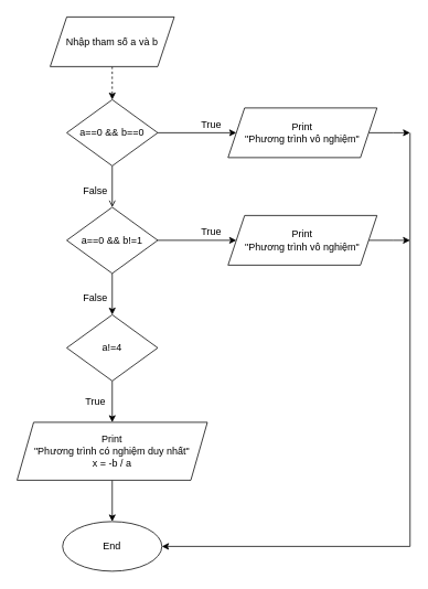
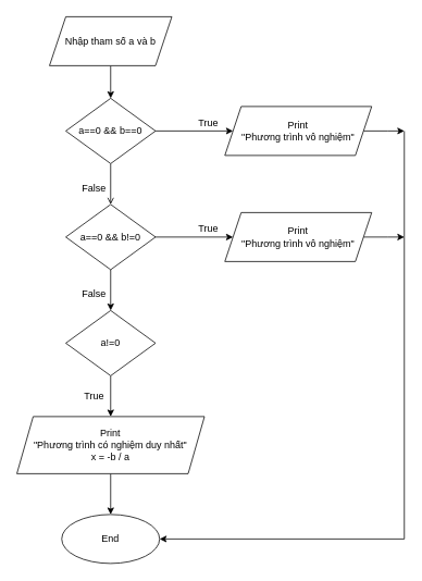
  <mxCell id="0" />
  <mxCell id="1" parent="0" />
- <mxCell id="2" style="edgeStyle=orthogonalEdgeStyle;rounded=0;orthogonalLoop=1;jettySize=auto;html=1;entryX=0.5;entryY=0;entryDx=0;entryDy=0;dashed=1;" edge="1" parent="1" source="3" target="6"><mxGeometry relative="1" as="geometry" /></mxCell>
+ <mxCell id="2" style="edgeStyle=orthogonalEdgeStyle;rounded=0;orthogonalLoop=1;jettySize=auto;html=1;entryX=0.5;entryY=0;entryDx=0;entryDy=0;" edge="1" parent="1" source="3" target="6"><mxGeometry relative="1" as="geometry" /></mxCell>
  <mxCell id="3" value="Nhập tham số a và b" style="shape=parallelogram;perimeter=parallelogramPerimeter;whiteSpace=wrap;html=1;fixedSize=1;" vertex="1" parent="1"><mxGeometry x="60" y="20" width="150" height="60" as="geometry" /></mxCell>
  <mxCell id="4" style="edgeStyle=orthogonalEdgeStyle;rounded=0;orthogonalLoop=1;jettySize=auto;html=1;entryX=0;entryY=0.5;entryDx=0;entryDy=0;" edge="1" parent="1" source="6" target="8"><mxGeometry relative="1" as="geometry" /></mxCell>
  <mxCell id="5" value="" style="edgeStyle=orthogonalEdgeStyle;rounded=0;orthogonalLoop=1;jettySize=auto;html=1;endArrow=open;" edge="1" parent="1" source="6" target="11"><mxGeometry relative="1" as="geometry" /></mxCell>
  <mxCell id="6" value="a==0 &amp;amp;&amp;amp; b==0" style="rhombus;whiteSpace=wrap;html=1;" vertex="1" parent="1"><mxGeometry x="80" y="120" width="110" height="80" as="geometry" /></mxCell>
  <mxCell id="7" style="edgeStyle=orthogonalEdgeStyle;rounded=0;orthogonalLoop=1;jettySize=auto;html=1;" edge="1" parent="1" source="8"><mxGeometry relative="1" as="geometry"><mxPoint x="495" y="160" as="targetPoint" /></mxGeometry></mxCell>
  <mxCell id="8" value="Print &lt;br&gt;&quot;Phương trình vô nghiệm&quot;" style="shape=parallelogram;perimeter=parallelogramPerimeter;whiteSpace=wrap;html=1;fixedSize=1;" vertex="1" parent="1"><mxGeometry x="275" y="130" width="180" height="60" as="geometry" /></mxCell>
  <mxCell id="9" value="" style="edgeStyle=orthogonalEdgeStyle;rounded=0;orthogonalLoop=1;jettySize=auto;html=1;" edge="1" parent="1" source="11" target="13"><mxGeometry relative="1" as="geometry" /></mxCell>
  <mxCell id="10" value="" style="edgeStyle=orthogonalEdgeStyle;rounded=0;orthogonalLoop=1;jettySize=auto;html=1;" edge="1" parent="1" source="11" target="15"><mxGeometry relative="1" as="geometry" /></mxCell>
- <mxCell id="11" value="a==0 &amp;amp;&amp;amp; b!=1" style="rhombus;whiteSpace=wrap;html=1;" vertex="1" parent="1"><mxGeometry x="80" y="250" width="110" height="80" as="geometry" /></mxCell>
+ <mxCell id="11" value="a==0 &amp;amp;&amp;amp; b!=0" style="rhombus;whiteSpace=wrap;html=1;" vertex="1" parent="1"><mxGeometry x="80" y="250" width="110" height="80" as="geometry" /></mxCell>
  <mxCell id="12" style="edgeStyle=orthogonalEdgeStyle;rounded=0;orthogonalLoop=1;jettySize=auto;html=1;" edge="1" parent="1" source="13"><mxGeometry relative="1" as="geometry"><mxPoint x="495" y="290" as="targetPoint" /></mxGeometry></mxCell>
  <mxCell id="13" value="Print&lt;br&gt;&quot;Phương trình vô nghiệm&quot;" style="shape=parallelogram;perimeter=parallelogramPerimeter;whiteSpace=wrap;html=1;fixedSize=1;" vertex="1" parent="1"><mxGeometry x="275" y="260" width="180" height="60" as="geometry" /></mxCell>
  <mxCell id="14" value="" style="edgeStyle=orthogonalEdgeStyle;rounded=0;orthogonalLoop=1;jettySize=auto;html=1;entryX=0.5;entryY=0;entryDx=0;entryDy=0;" edge="1" parent="1" source="15" target="17"><mxGeometry relative="1" as="geometry"><mxPoint x="275" y="420" as="targetPoint" /></mxGeometry></mxCell>
- <mxCell id="15" value="a!=4" style="rhombus;whiteSpace=wrap;html=1;" vertex="1" parent="1"><mxGeometry x="80" y="380" width="110" height="80" as="geometry" /></mxCell>
+ <mxCell id="15" value="a!=0" style="rhombus;whiteSpace=wrap;html=1;" vertex="1" parent="1"><mxGeometry x="80" y="380" width="110" height="80" as="geometry" /></mxCell>
  <mxCell id="16" value="" style="edgeStyle=orthogonalEdgeStyle;rounded=0;orthogonalLoop=1;jettySize=auto;html=1;" edge="1" parent="1" source="17" target="18"><mxGeometry relative="1" as="geometry" /></mxCell>
  <mxCell id="17" value="Print&lt;br&gt;&quot;Phương trình có nghiệm duy nhất&quot;&lt;br&gt;x = -b / a" style="shape=parallelogram;perimeter=parallelogramPerimeter;whiteSpace=wrap;html=1;fixedSize=1;" vertex="1" parent="1"><mxGeometry x="20" y="510" width="230" height="70" as="geometry" /></mxCell>
  <mxCell id="18" value="End" style="ellipse;whiteSpace=wrap;html=1;" vertex="1" parent="1"><mxGeometry x="75" y="630" width="120" height="60" as="geometry" /></mxCell>
  <mxCell id="19" value="" style="endArrow=classic;html=1;entryX=1;entryY=0.5;entryDx=0;entryDy=0;rounded=0;" edge="1" parent="1" target="18"><mxGeometry width="50" height="50" relative="1" as="geometry"><mxPoint x="495" y="160" as="sourcePoint" /><mxPoint x="495" y="690" as="targetPoint" /><Array as="points"><mxPoint x="495" y="660" /></Array></mxGeometry></mxCell>
  <mxCell id="20" value="False" style="text;html=1;strokeColor=none;fillColor=none;align=center;verticalAlign=middle;whiteSpace=wrap;rounded=0;" vertex="1" parent="1"><mxGeometry x="95" y="220" width="40" height="20" as="geometry" /></mxCell>
  <mxCell id="21" value="False" style="text;html=1;strokeColor=none;fillColor=none;align=center;verticalAlign=middle;whiteSpace=wrap;rounded=0;" vertex="1" parent="1"><mxGeometry x="95" y="350" width="40" height="20" as="geometry" /></mxCell>
  <mxCell id="22" value="True" style="text;html=1;strokeColor=none;fillColor=none;align=center;verticalAlign=middle;whiteSpace=wrap;rounded=0;" vertex="1" parent="1"><mxGeometry x="95" y="474.5" width="40" height="20" as="geometry" /></mxCell>
  <mxCell id="23" value="True" style="text;html=1;strokeColor=none;fillColor=none;align=center;verticalAlign=middle;whiteSpace=wrap;rounded=0;" vertex="1" parent="1"><mxGeometry x="235" y="140" width="40" height="20" as="geometry" /></mxCell>
  <mxCell id="24" value="True" style="text;html=1;strokeColor=none;fillColor=none;align=center;verticalAlign=middle;whiteSpace=wrap;rounded=0;" vertex="1" parent="1"><mxGeometry x="235" y="270" width="40" height="20" as="geometry" /></mxCell>
